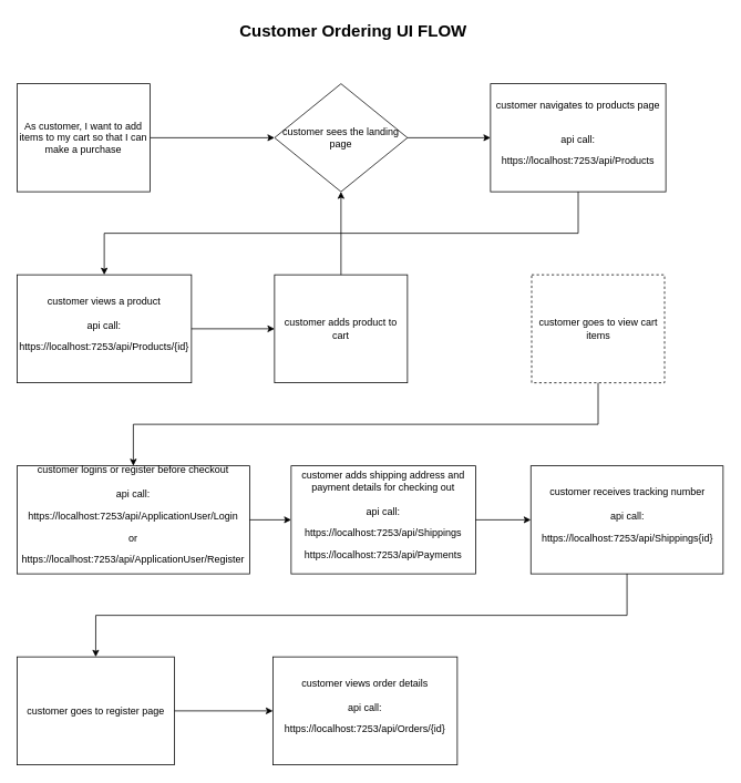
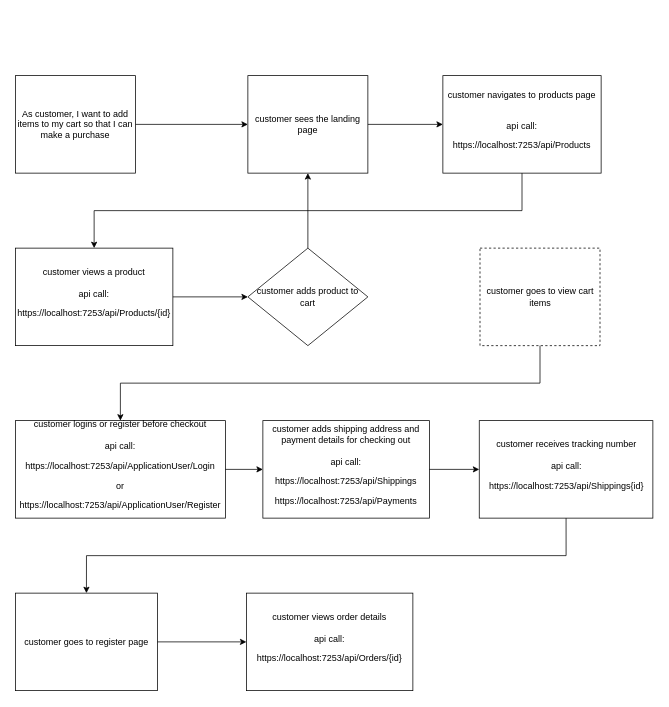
  <mxCell id="0" />
  <mxCell id="1" parent="0" />
- <mxCell id="2" value="customer sees the landing page" style="rhombus;whiteSpace=wrap;html=1;" vertex="1" parent="1"><mxGeometry x="330" y="100" width="160" height="130" as="geometry" /></mxCell>
+ <mxCell id="2" value="customer sees the landing page" style="rounded=0;whiteSpace=wrap;html=1;" vertex="1" parent="1"><mxGeometry x="330" y="100" width="160" height="130" as="geometry" /></mxCell>
  <mxCell id="3" value="" style="endArrow=classic;html=1;rounded=0;exitX=1;exitY=0.5;exitDx=0;exitDy=0;entryX=0;entryY=0.5;entryDx=0;entryDy=0;" edge="1" parent="1" source="4" target="2"><mxGeometry width="50" height="50" relative="1" as="geometry"><mxPoint x="580" y="180" as="sourcePoint" /><mxPoint x="630" y="160" as="targetPoint" /></mxGeometry></mxCell>
  <mxCell id="4" value="As customer, I want to add items to my cart so that I can make a purchase" style="rounded=0;whiteSpace=wrap;html=1;" vertex="1" parent="1"><mxGeometry x="20" y="100" width="160" height="130" as="geometry" /></mxCell>
  <mxCell id="5" value="customer navigates to products page&lt;div&gt;&lt;br&gt;&lt;/div&gt;&lt;div&gt;&lt;p class=&quot;MsoNormal&quot;&gt;&lt;span lang=&quot;EN-US&quot;&gt;api call:&lt;/span&gt;&lt;/p&gt;&lt;p class=&quot;MsoNormal&quot;&gt;&lt;span lang=&quot;EN-US&quot;&gt;https://localhost:7253/api/Products&lt;/span&gt;&lt;/p&gt;&lt;/div&gt;" style="rounded=0;whiteSpace=wrap;html=1;" vertex="1" parent="1"><mxGeometry x="590" y="100" width="211" height="130" as="geometry" /></mxCell>
  <mxCell id="6" value="" style="endArrow=classic;html=1;rounded=0;entryX=0;entryY=0.5;entryDx=0;entryDy=0;" edge="1" parent="1" target="5" source="2"><mxGeometry width="50" height="50" relative="1" as="geometry"><mxPoint x="489" y="165" as="sourcePoint" /><mxPoint x="939" y="160" as="targetPoint" /></mxGeometry></mxCell>
  <mxCell id="7" value="customer views a product&lt;div&gt;&lt;br&gt;&lt;/div&gt;&lt;div&gt;api call:&lt;/div&gt;&lt;div&gt;&lt;p class=&quot;MsoNormal&quot;&gt;&lt;span lang=&quot;EN-US&quot;&gt;https://localhost:7253/api/Products/{id}&lt;/span&gt;&lt;/p&gt;&lt;/div&gt;" style="rounded=0;whiteSpace=wrap;html=1;" vertex="1" parent="1"><mxGeometry x="20" y="330" width="210" height="130" as="geometry" /></mxCell>
  <mxCell id="8" value="" style="endArrow=classic;html=1;rounded=0;entryX=0.5;entryY=0;entryDx=0;entryDy=0;exitX=0.5;exitY=1;exitDx=0;exitDy=0;edgeStyle=orthogonalEdgeStyle;" edge="1" parent="1" target="7" source="5"><mxGeometry width="50" height="50" relative="1" as="geometry"><mxPoint x="799" y="165" as="sourcePoint" /><mxPoint x="1248" y="160" as="targetPoint" /></mxGeometry></mxCell>
- <mxCell id="9" value="customer adds product to cart" style="rounded=0;whiteSpace=wrap;html=1;" vertex="1" parent="1"><mxGeometry x="330" y="330" width="160" height="130" as="geometry" /></mxCell>
+ <mxCell id="9" value="customer adds product to cart" style="rhombus;whiteSpace=wrap;html=1;" vertex="1" parent="1"><mxGeometry x="330" y="330" width="160" height="130" as="geometry" /></mxCell>
  <mxCell id="10" value="" style="endArrow=classic;html=1;rounded=0;entryX=0;entryY=0.5;entryDx=0;entryDy=0;exitX=1;exitY=0.5;exitDx=0;exitDy=0;" edge="1" parent="1" target="9" source="7"><mxGeometry width="50" height="50" relative="1" as="geometry"><mxPoint x="180" y="395" as="sourcePoint" /><mxPoint x="629" y="390" as="targetPoint" /></mxGeometry></mxCell>
  <mxCell id="11" value="customer goes to view cart items" style="rounded=0;whiteSpace=wrap;html=1;dashed=1;" vertex="1" parent="1"><mxGeometry x="639.5" y="330" width="160" height="130" as="geometry" /></mxCell>
  <mxCell id="12" value="" style="endArrow=classic;html=1;rounded=0;" edge="1" parent="1" target="2" source="9"><mxGeometry width="50" height="50" relative="1" as="geometry"><mxPoint x="490.5" y="395" as="sourcePoint" /><mxPoint x="939.5" y="390" as="targetPoint" /></mxGeometry></mxCell>
  <mxCell id="13" value="customer logins or register before checkout&lt;div&gt;&lt;br&gt;&lt;/div&gt;&lt;div&gt;api call:&lt;/div&gt;&lt;div&gt;&lt;p class=&quot;MsoNormal&quot;&gt;&lt;span lang=&quot;EN-US&quot;&gt;https://localhost:7253/api/ApplicationUser/Login&lt;/span&gt;&lt;/p&gt;&lt;p class=&quot;MsoNormal&quot;&gt;&lt;span lang=&quot;EN-US&quot;&gt;or&lt;/span&gt;&lt;/p&gt;&lt;p class=&quot;MsoNormal&quot;&gt;&lt;span lang=&quot;EN-US&quot;&gt;&lt;/span&gt;&lt;/p&gt;&lt;p class=&quot;MsoNormal&quot;&gt;&lt;span lang=&quot;EN-US&quot;&gt;https://localhost:7253/api/ApplicationUser/Register&lt;/span&gt;&lt;/p&gt;&lt;/div&gt;" style="rounded=0;whiteSpace=wrap;html=1;" vertex="1" parent="1"><mxGeometry x="20" y="560" width="280" height="130" as="geometry" /></mxCell>
  <mxCell id="14" value="" style="endArrow=classic;html=1;rounded=0;entryX=0.5;entryY=0;entryDx=0;entryDy=0;exitX=0.5;exitY=1;exitDx=0;exitDy=0;edgeStyle=orthogonalEdgeStyle;" edge="1" parent="1" source="11" target="13"><mxGeometry width="50" height="50" relative="1" as="geometry"><mxPoint x="799.5" y="395" as="sourcePoint" /><mxPoint x="1248.5" y="390" as="targetPoint" /></mxGeometry></mxCell>
  <mxCell id="15" value="customer adds shipping address and payment details for checking out&lt;div&gt;&lt;br&gt;&lt;/div&gt;&lt;div&gt;api call:&lt;/div&gt;&lt;div&gt;&lt;p class=&quot;MsoNormal&quot;&gt;&lt;span lang=&quot;EN-US&quot;&gt;https://localhost:7253/api/Shippings&lt;/span&gt;&lt;/p&gt;&lt;p class=&quot;MsoNormal&quot;&gt;&lt;span lang=&quot;EN-US&quot;&gt;&lt;/span&gt;&lt;/p&gt;&lt;p class=&quot;MsoNormal&quot;&gt;&lt;span lang=&quot;EN-US&quot;&gt;https://localhost:7253/api/Payments&lt;/span&gt;&lt;/p&gt;&lt;/div&gt;" style="rounded=0;whiteSpace=wrap;html=1;" vertex="1" parent="1"><mxGeometry x="350" y="560" width="222" height="130" as="geometry" /></mxCell>
  <mxCell id="16" value="" style="endArrow=classic;html=1;rounded=0;entryX=0;entryY=0.5;entryDx=0;entryDy=0;" edge="1" parent="1" target="15" source="13"><mxGeometry width="50" height="50" relative="1" as="geometry"><mxPoint x="180.5" y="628.242" as="sourcePoint" /><mxPoint x="628" y="620" as="targetPoint" /></mxGeometry></mxCell>
  <mxCell id="17" value="customer receives tracking number&lt;div&gt;&lt;br&gt;&lt;/div&gt;&lt;div&gt;api call:&lt;/div&gt;&lt;div&gt;&lt;p class=&quot;MsoNormal&quot;&gt;&lt;span lang=&quot;EN-US&quot;&gt;https://localhost:7253/api/Shippings{id}&lt;/span&gt;&lt;/p&gt;&lt;/div&gt;" style="rounded=0;whiteSpace=wrap;html=1;" vertex="1" parent="1"><mxGeometry x="638.5" y="560" width="231.5" height="130" as="geometry" /></mxCell>
  <mxCell id="18" value="" style="endArrow=classic;html=1;rounded=0;entryX=0;entryY=0.5;entryDx=0;entryDy=0;" edge="1" parent="1" source="15" target="17"><mxGeometry width="50" height="50" relative="1" as="geometry"><mxPoint x="489.5" y="625" as="sourcePoint" /><mxPoint x="938.5" y="620" as="targetPoint" /></mxGeometry></mxCell>
  <mxCell id="19" value="customer goes to register page" style="rounded=0;whiteSpace=wrap;html=1;" vertex="1" parent="1"><mxGeometry x="20" y="790" width="189.5" height="130" as="geometry" /></mxCell>
  <mxCell id="20" value="" style="endArrow=classic;html=1;rounded=0;entryX=0.5;entryY=0;entryDx=0;entryDy=0;exitX=0.5;exitY=1;exitDx=0;exitDy=0;edgeStyle=orthogonalEdgeStyle;" edge="1" parent="1" source="17" target="19"><mxGeometry width="50" height="50" relative="1" as="geometry"><mxPoint x="798.5" y="625" as="sourcePoint" /><mxPoint x="1247.5" y="620" as="targetPoint" /></mxGeometry></mxCell>
  <mxCell id="21" value="customer views order details&lt;div&gt;&lt;br&gt;&lt;/div&gt;&lt;div&gt;api call:&lt;/div&gt;&lt;div&gt;&lt;p class=&quot;MsoNormal&quot;&gt;&lt;span lang=&quot;EN-US&quot;&gt;https://localhost:7253/api/Orders/{id}&lt;/span&gt;&lt;/p&gt;&lt;/div&gt;" style="rounded=0;whiteSpace=wrap;html=1;" vertex="1" parent="1"><mxGeometry x="328" y="790" width="222" height="130" as="geometry" /></mxCell>
  <mxCell id="22" value="" style="endArrow=classic;html=1;rounded=0;entryX=0;entryY=0.5;entryDx=0;entryDy=0;" edge="1" parent="1" target="21" source="19"><mxGeometry width="50" height="50" relative="1" as="geometry"><mxPoint x="181" y="855" as="sourcePoint" /><mxPoint x="628" y="850" as="targetPoint" /></mxGeometry></mxCell>
- <mxCell id="23" value="Customer Ordering UI FLOW" style="text;html=1;align=center;verticalAlign=middle;whiteSpace=wrap;rounded=0;fontStyle=1;fontSize=20;" vertex="1" parent="1"><mxGeometry x="260" y="20" width="330" height="30" as="geometry" /></mxCell>
